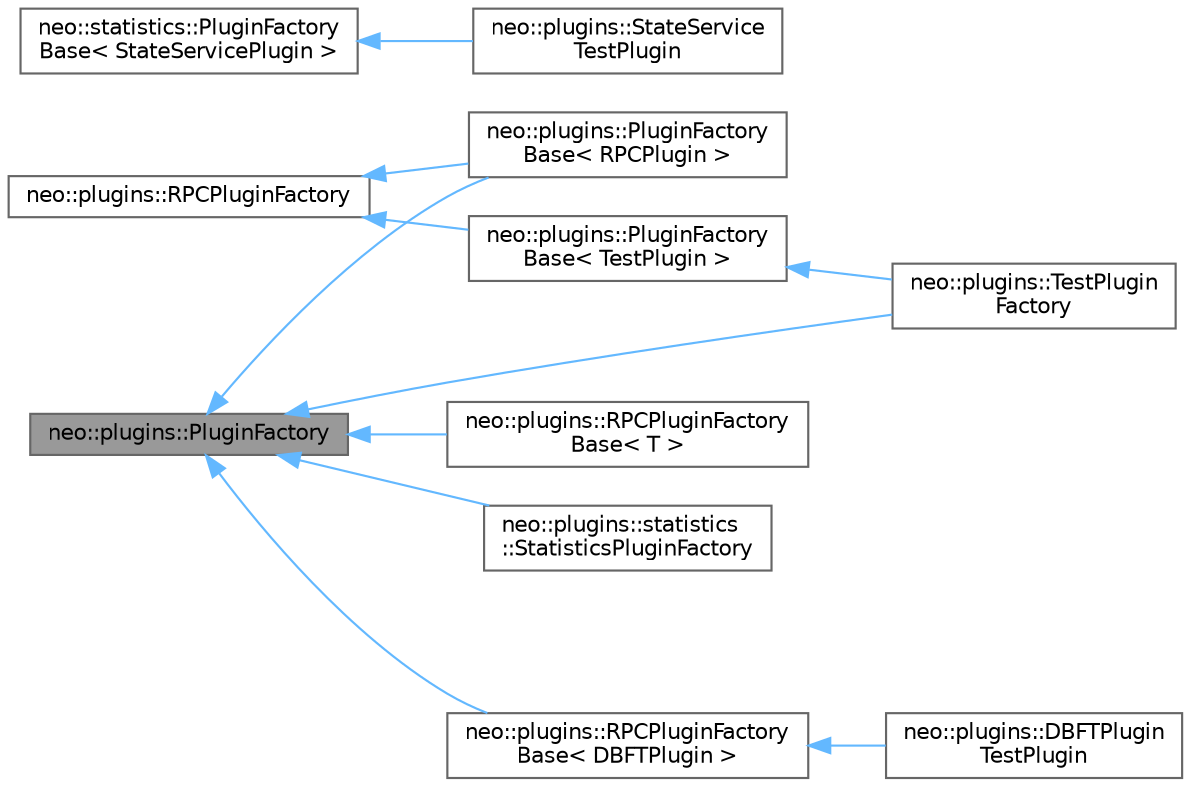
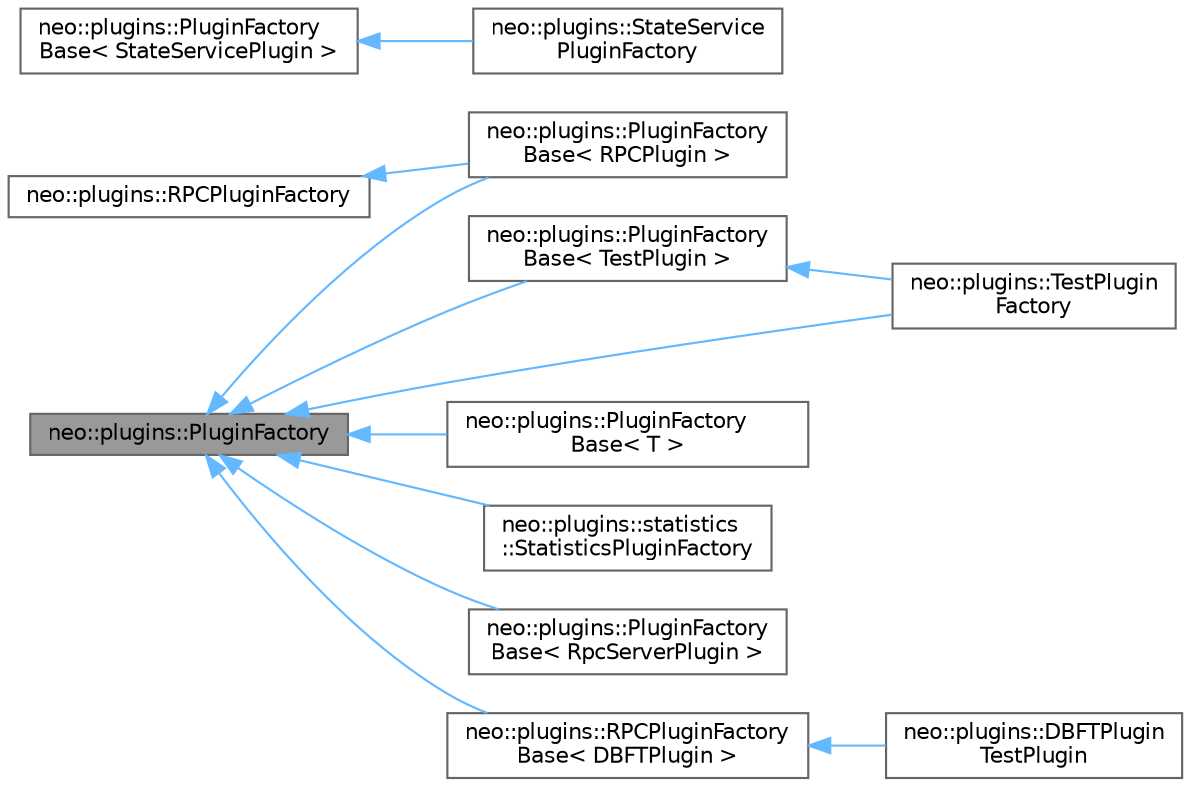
  digraph {
    rankdir=LR
    node [color=gray40 fillcolor=white fontname=Helvetica fontsize=10 shape=box style=filled]
    edge [color=steelblue1 dir=back fontname=Helvetica fontsize=10 labelfontname=Helvetica labelfontsize=10 style=solid]
    n1 [fillcolor=grey60 fontcolor=black height=0.2 label="neo::plugins::PluginFactory" width=0.4]
    n2 [height=0.2 label="neo::plugins::RPCPluginFactory\lBase\< DBFTPlugin \>" width=0.4]
    n3 [height=0.2 label="neo::plugins::PluginFactory\lBase\< RPCPlugin \>" width=0.4]
+   n4 [height=0.2 label="neo::plugins::PluginFactory\lBase\< RpcServerPlugin \>" width=0.4]
    n5 [height=0.2 label="neo::plugins::PluginFactory\lBase\< TestPlugin \>" width=0.4]
-   n6 [height=0.2 label="neo::plugins::RPCPluginFactory\lBase\< T \>" width=0.4]
+   n6 [height=0.2 label="neo::plugins::PluginFactory\lBase\< T \>" width=0.4]
    n7 [height=0.2 label="neo::plugins::statistics\l::StatisticsPluginFactory" width=0.4]
    n8 [height=0.2 label="neo::plugins::TestPlugin\lFactory" width=0.4]
    n9 [height=0.2 label="neo::plugins::DBFTPlugin\lTestPlugin" width=0.4]
-   n10 [height=0.2 label="neo::statistics::PluginFactory\lBase\< StateServicePlugin \>" width=0.4]
-   n11 [height=0.2 label="neo::plugins::StateService\lTestPlugin" width=0.4]
+   n10 [height=0.2 label="neo::plugins::PluginFactory\lBase\< StateServicePlugin \>" width=0.4]
+   n11 [height=0.2 label="neo::plugins::StateService\lPluginFactory" width=0.4]
    n12 [height=0.2 label="neo::plugins::RPCPluginFactory" width=0.4]
    n1 -> n2
    n1 -> n3
-   n12 -> n5
+   n1 -> n4
+   n1 -> n5
    n1 -> n6
    n1 -> n7
    n1 -> n8
    n2 -> n9
    n5 -> n8
    n10 -> n11
    n12 -> n3
  }
